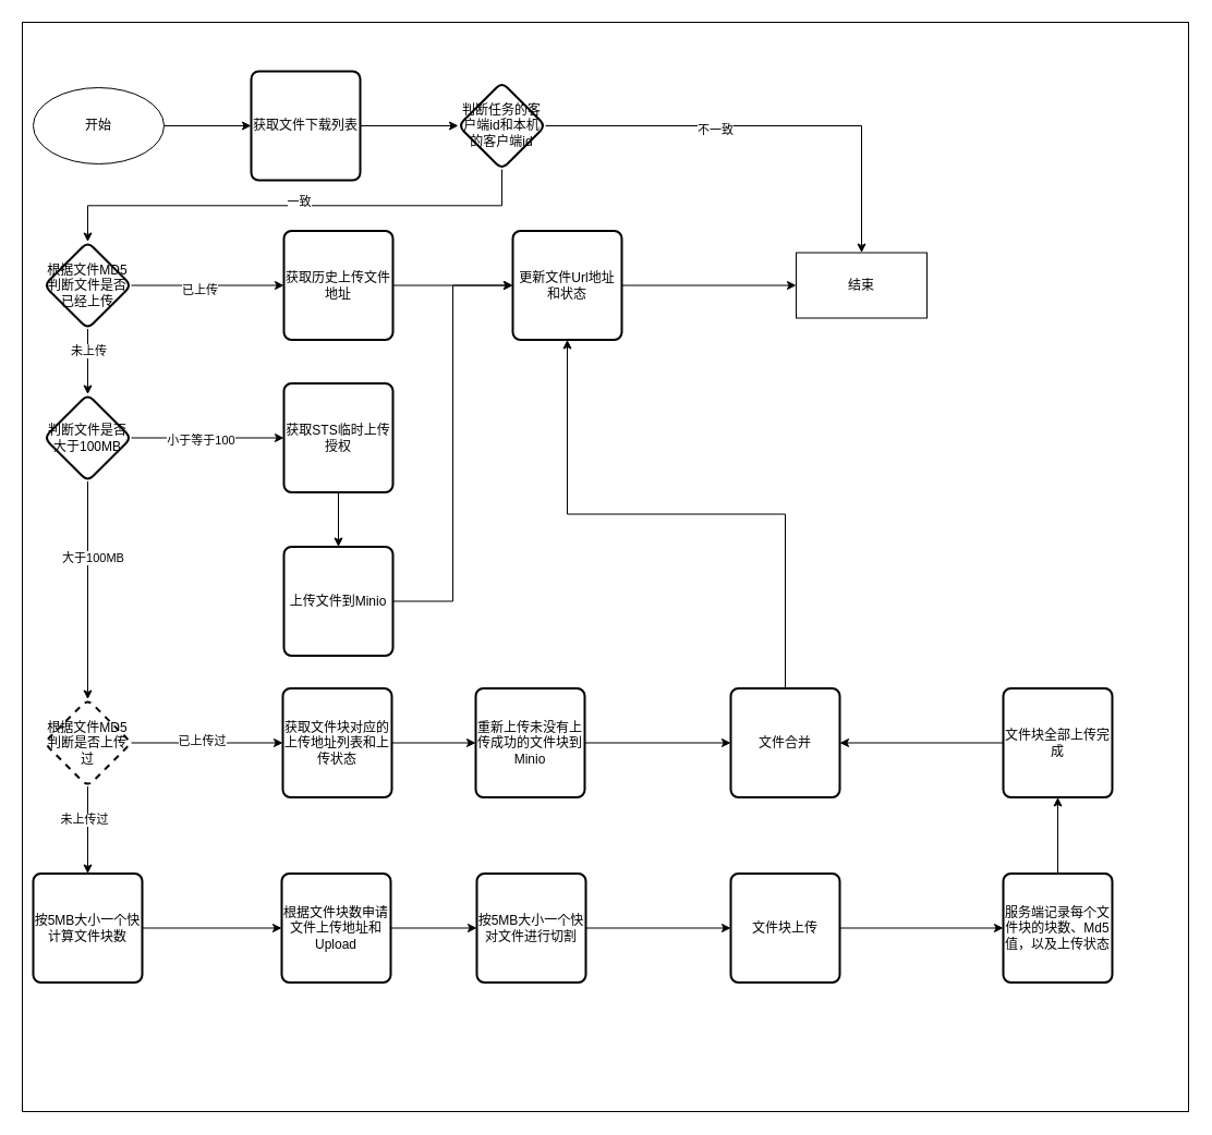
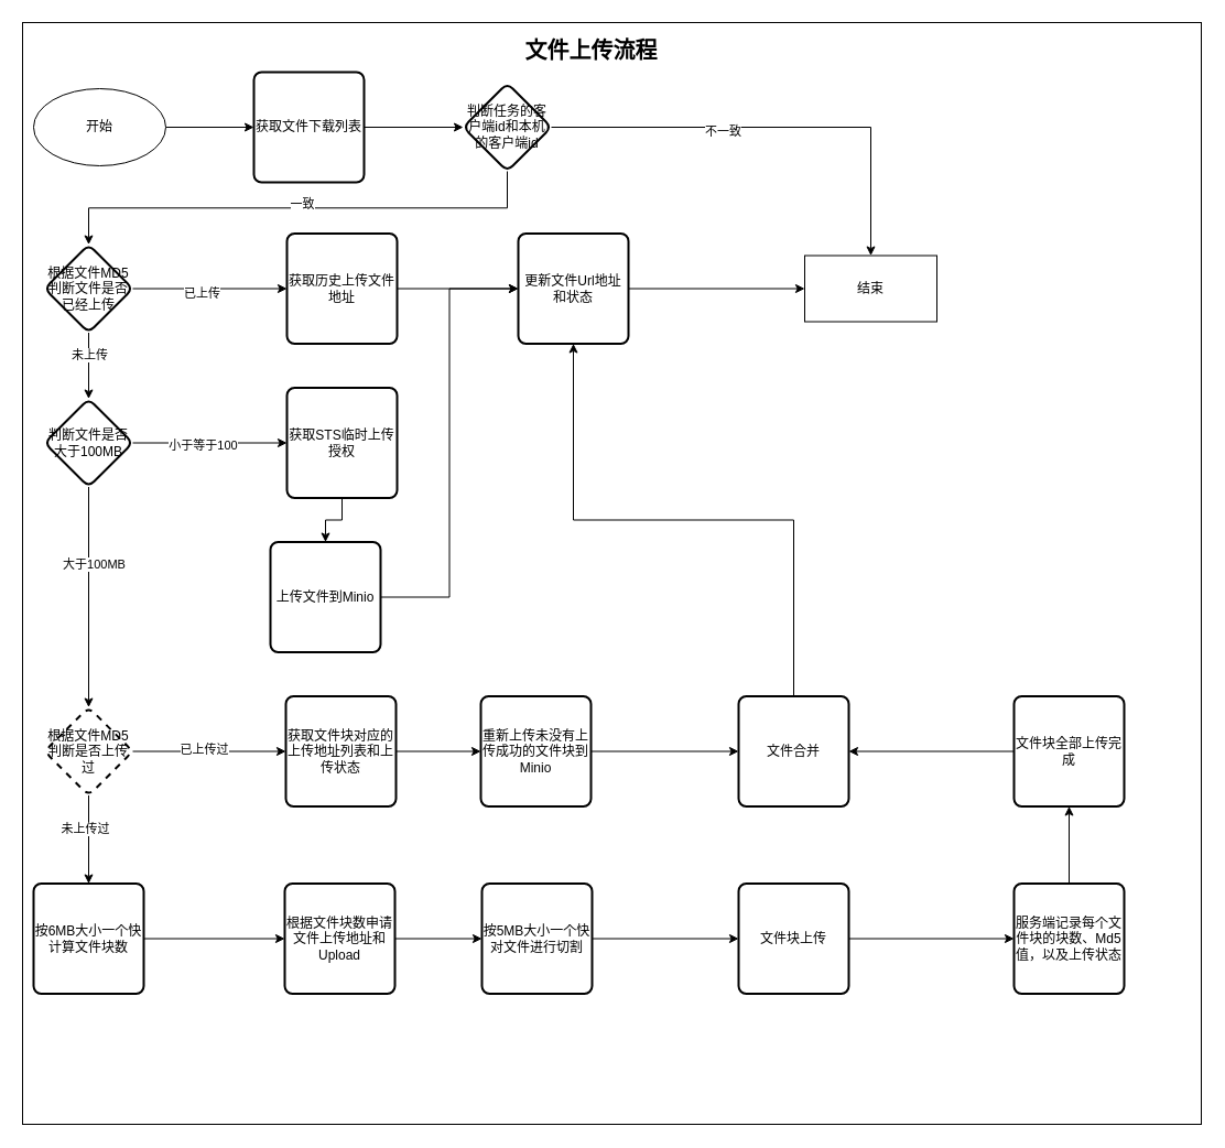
  <mxCell id="0" />
  <mxCell id="1" parent="0" />
  <mxCell id="2" value="" style="whiteSpace=wrap;html=1;" vertex="1" parent="1"><mxGeometry x="20" y="20" width="1070" height="1000" as="geometry" /></mxCell>
  <mxCell id="3" style="edgeStyle=orthogonalEdgeStyle;rounded=0;orthogonalLoop=1;jettySize=auto;html=1;exitX=1;exitY=0.5;exitDx=0;exitDy=0;entryX=0;entryY=0.5;entryDx=0;entryDy=0;" edge="1" parent="1" source="4" target="6"><mxGeometry relative="1" as="geometry" /></mxCell>
  <mxCell id="4" value="开始" style="ellipse;whiteSpace=wrap;html=1;" vertex="1" parent="1"><mxGeometry x="30" y="80" width="120" height="70" as="geometry" /></mxCell>
  <mxCell id="5" value="" style="edgeStyle=orthogonalEdgeStyle;rounded=0;orthogonalLoop=1;jettySize=auto;html=1;" edge="1" parent="1" source="6" target="30"><mxGeometry relative="1" as="geometry" /></mxCell>
  <mxCell id="6" value="获取文件下载列表" style="rounded=1;whiteSpace=wrap;html=1;absoluteArcSize=1;arcSize=14;strokeWidth=2;" vertex="1" parent="1"><mxGeometry x="230" y="65" width="100" height="100" as="geometry" /></mxCell>
  <mxCell id="7" style="edgeStyle=orthogonalEdgeStyle;rounded=0;orthogonalLoop=1;jettySize=auto;html=1;exitX=1;exitY=0.5;exitDx=0;exitDy=0;" edge="1" parent="1" source="11" target="13"><mxGeometry relative="1" as="geometry" /></mxCell>
  <mxCell id="8" value="已上传" style="edgeLabel;html=1;align=center;verticalAlign=middle;resizable=0;points=[];" vertex="1" connectable="0" parent="7"><mxGeometry x="-0.12" y="-4" relative="1" as="geometry"><mxPoint as="offset" /></mxGeometry></mxCell>
  <mxCell id="9" style="edgeStyle=orthogonalEdgeStyle;rounded=0;orthogonalLoop=1;jettySize=auto;html=1;exitX=0.5;exitY=1;exitDx=0;exitDy=0;entryX=0.5;entryY=0;entryDx=0;entryDy=0;" edge="1" parent="1" source="11" target="21"><mxGeometry relative="1" as="geometry"><mxPoint x="80" y="421.5" as="targetPoint" /></mxGeometry></mxCell>
  <mxCell id="10" value="未上传" style="edgeLabel;html=1;align=center;verticalAlign=middle;resizable=0;points=[];" vertex="1" connectable="0" parent="9"><mxGeometry x="-0.343" relative="1" as="geometry"><mxPoint as="offset" /></mxGeometry></mxCell>
  <mxCell id="11" value="根据文件MD5判断文件是否已经上传" style="rhombus;whiteSpace=wrap;html=1;rounded=1;arcSize=14;strokeWidth=2;" vertex="1" parent="1"><mxGeometry x="40" y="221.5" width="80" height="80" as="geometry" /></mxCell>
  <mxCell id="12" value="" style="edgeStyle=orthogonalEdgeStyle;rounded=0;orthogonalLoop=1;jettySize=auto;html=1;" edge="1" parent="1" source="13" target="16"><mxGeometry relative="1" as="geometry" /></mxCell>
  <mxCell id="13" value="获取历史上传文件地址" style="rounded=1;whiteSpace=wrap;html=1;absoluteArcSize=1;arcSize=14;strokeWidth=2;" vertex="1" parent="1"><mxGeometry x="260" y="211.5" width="100" height="100" as="geometry" /></mxCell>
  <mxCell id="14" value="结束" style="rounded=0;whiteSpace=wrap;html=1;" vertex="1" parent="1"><mxGeometry x="730" y="231.5" width="120" height="60" as="geometry" /></mxCell>
  <mxCell id="15" style="edgeStyle=orthogonalEdgeStyle;rounded=0;orthogonalLoop=1;jettySize=auto;html=1;exitX=1;exitY=0.5;exitDx=0;exitDy=0;entryX=0;entryY=0.5;entryDx=0;entryDy=0;" edge="1" parent="1" source="16" target="14"><mxGeometry relative="1" as="geometry" /></mxCell>
  <mxCell id="16" value="更新文件Url地址和状态" style="rounded=1;whiteSpace=wrap;html=1;absoluteArcSize=1;arcSize=14;strokeWidth=2;" vertex="1" parent="1"><mxGeometry x="470" y="211.5" width="100" height="100" as="geometry" /></mxCell>
  <mxCell id="17" style="edgeStyle=orthogonalEdgeStyle;rounded=0;orthogonalLoop=1;jettySize=auto;html=1;exitX=0.5;exitY=1;exitDx=0;exitDy=0;" edge="1" parent="1" source="21" target="37"><mxGeometry relative="1" as="geometry"><mxPoint x="80" y="526.5" as="targetPoint" /></mxGeometry></mxCell>
  <mxCell id="18" value="大于100MB" style="edgeLabel;html=1;align=center;verticalAlign=middle;resizable=0;points=[];" vertex="1" connectable="0" parent="17"><mxGeometry x="-0.3" y="4" relative="1" as="geometry"><mxPoint as="offset" /></mxGeometry></mxCell>
  <mxCell id="19" style="edgeStyle=orthogonalEdgeStyle;rounded=0;orthogonalLoop=1;jettySize=auto;html=1;exitX=1;exitY=0.5;exitDx=0;exitDy=0;entryX=0;entryY=0.5;entryDx=0;entryDy=0;" edge="1" parent="1" source="21" target="23"><mxGeometry relative="1" as="geometry" /></mxCell>
  <mxCell id="20" value="小于等于100" style="edgeLabel;html=1;align=center;verticalAlign=middle;resizable=0;points=[];" vertex="1" connectable="0" parent="19"><mxGeometry x="-0.1" y="-2" relative="1" as="geometry"><mxPoint as="offset" /></mxGeometry></mxCell>
  <mxCell id="21" value="判断文件是否大于100MB" style="rhombus;whiteSpace=wrap;html=1;rounded=1;arcSize=14;strokeWidth=2;" vertex="1" parent="1"><mxGeometry x="40" y="361.5" width="80" height="80" as="geometry" /></mxCell>
  <mxCell id="22" value="" style="edgeStyle=orthogonalEdgeStyle;rounded=0;orthogonalLoop=1;jettySize=auto;html=1;" edge="1" parent="1" source="23" target="25"><mxGeometry relative="1" as="geometry" /></mxCell>
  <mxCell id="23" value="获取STS临时上传授权" style="rounded=1;whiteSpace=wrap;html=1;absoluteArcSize=1;arcSize=14;strokeWidth=2;" vertex="1" parent="1"><mxGeometry x="260" y="351.5" width="100" height="100" as="geometry" /></mxCell>
  <mxCell id="24" style="edgeStyle=orthogonalEdgeStyle;rounded=0;orthogonalLoop=1;jettySize=auto;html=1;exitX=1;exitY=0.5;exitDx=0;exitDy=0;entryX=0;entryY=0.5;entryDx=0;entryDy=0;" edge="1" parent="1" source="25" target="16"><mxGeometry relative="1" as="geometry" /></mxCell>
- <mxCell id="25" value="上传文件到Minio" style="rounded=1;whiteSpace=wrap;html=1;absoluteArcSize=1;arcSize=14;strokeWidth=2;" vertex="1" parent="1"><mxGeometry x="260" y="501.5" width="100" height="100" as="geometry" /></mxCell>
+ <mxCell id="25" value="上传文件到Minio" style="rounded=1;whiteSpace=wrap;html=1;absoluteArcSize=1;arcSize=14;strokeWidth=2;" vertex="1" parent="1"><mxGeometry x="245" y="491.5" width="100" height="100" as="geometry" /></mxCell>
  <mxCell id="26" style="edgeStyle=orthogonalEdgeStyle;rounded=0;orthogonalLoop=1;jettySize=auto;html=1;exitX=0.5;exitY=1;exitDx=0;exitDy=0;" edge="1" parent="1" source="30" target="11"><mxGeometry relative="1" as="geometry" /></mxCell>
  <mxCell id="27" value="一致" style="edgeLabel;html=1;align=center;verticalAlign=middle;resizable=0;points=[];" vertex="1" connectable="0" parent="26"><mxGeometry x="-0.016" y="-4" relative="1" as="geometry"><mxPoint as="offset" /></mxGeometry></mxCell>
  <mxCell id="28" style="edgeStyle=orthogonalEdgeStyle;rounded=0;orthogonalLoop=1;jettySize=auto;html=1;exitX=1;exitY=0.5;exitDx=0;exitDy=0;" edge="1" parent="1" source="30" target="14"><mxGeometry relative="1" as="geometry" /></mxCell>
  <mxCell id="29" value="不一致" style="edgeLabel;html=1;align=center;verticalAlign=middle;resizable=0;points=[];" vertex="1" connectable="0" parent="28"><mxGeometry x="-0.235" y="-3" relative="1" as="geometry"><mxPoint as="offset" /></mxGeometry></mxCell>
  <mxCell id="30" value="判断任务的客户端id和本机的客户端id" style="rhombus;whiteSpace=wrap;html=1;rounded=1;arcSize=14;strokeWidth=2;" vertex="1" parent="1"><mxGeometry x="420" y="75" width="80" height="80" as="geometry" /></mxCell>
  <mxCell id="31" style="edgeStyle=orthogonalEdgeStyle;rounded=0;orthogonalLoop=1;jettySize=auto;html=1;exitX=1;exitY=0.5;exitDx=0;exitDy=0;entryX=0;entryY=0.5;entryDx=0;entryDy=0;" edge="1" parent="1" source="32" target="45"><mxGeometry relative="1" as="geometry" /></mxCell>
- <mxCell id="32" value="按5MB大小一个快计算文件块数" style="rounded=1;whiteSpace=wrap;html=1;absoluteArcSize=1;arcSize=14;strokeWidth=2;" vertex="1" parent="1"><mxGeometry x="30" y="801.5" width="100" height="100" as="geometry" /></mxCell>
+ <mxCell id="32" value="按6MB大小一个快计算文件块数" style="rounded=1;whiteSpace=wrap;html=1;absoluteArcSize=1;arcSize=14;strokeWidth=2;" vertex="1" parent="1"><mxGeometry x="30" y="801.5" width="100" height="100" as="geometry" /></mxCell>
  <mxCell id="33" style="edgeStyle=orthogonalEdgeStyle;rounded=0;orthogonalLoop=1;jettySize=auto;html=1;exitX=1;exitY=0.5;exitDx=0;exitDy=0;entryX=0;entryY=0.5;entryDx=0;entryDy=0;" edge="1" parent="1" source="37" target="39"><mxGeometry relative="1" as="geometry" /></mxCell>
  <mxCell id="34" value="已上传过" style="edgeLabel;html=1;align=center;verticalAlign=middle;resizable=0;points=[];" vertex="1" connectable="0" parent="33"><mxGeometry x="-0.077" y="2" relative="1" as="geometry"><mxPoint as="offset" /></mxGeometry></mxCell>
  <mxCell id="35" style="edgeStyle=orthogonalEdgeStyle;rounded=0;orthogonalLoop=1;jettySize=auto;html=1;exitX=0.5;exitY=1;exitDx=0;exitDy=0;entryX=0.5;entryY=0;entryDx=0;entryDy=0;" edge="1" parent="1" source="37" target="32"><mxGeometry relative="1" as="geometry" /></mxCell>
  <mxCell id="36" value="未上传过" style="edgeLabel;html=1;align=center;verticalAlign=middle;resizable=0;points=[];" vertex="1" connectable="0" parent="35"><mxGeometry x="-0.25" y="-4" relative="1" as="geometry"><mxPoint as="offset" /></mxGeometry></mxCell>
  <mxCell id="37" value="根据文件MD5判断是否上传过" style="rhombus;whiteSpace=wrap;html=1;rounded=1;arcSize=14;strokeWidth=2;dashed=1;" vertex="1" parent="1"><mxGeometry x="40" y="641.5" width="80" height="80" as="geometry" /></mxCell>
  <mxCell id="38" style="edgeStyle=orthogonalEdgeStyle;rounded=0;orthogonalLoop=1;jettySize=auto;html=1;exitX=1;exitY=0.5;exitDx=0;exitDy=0;" edge="1" parent="1" source="39" target="41"><mxGeometry relative="1" as="geometry" /></mxCell>
  <mxCell id="39" value="获取文件块对应的上传地址列表和上传状态" style="rounded=1;whiteSpace=wrap;html=1;absoluteArcSize=1;arcSize=14;strokeWidth=2;" vertex="1" parent="1"><mxGeometry x="259" y="631.5" width="100" height="100" as="geometry" /></mxCell>
  <mxCell id="40" style="edgeStyle=orthogonalEdgeStyle;rounded=0;orthogonalLoop=1;jettySize=auto;html=1;" edge="1" parent="1" source="41" target="43"><mxGeometry relative="1" as="geometry" /></mxCell>
  <mxCell id="41" value="重新上传未没有上传成功的文件块到Minio" style="rounded=1;whiteSpace=wrap;html=1;absoluteArcSize=1;arcSize=14;strokeWidth=2;" vertex="1" parent="1"><mxGeometry x="436" y="631.5" width="100" height="100" as="geometry" /></mxCell>
  <mxCell id="42" style="edgeStyle=orthogonalEdgeStyle;rounded=0;orthogonalLoop=1;jettySize=auto;html=1;exitX=0.5;exitY=0;exitDx=0;exitDy=0;entryX=0.5;entryY=1;entryDx=0;entryDy=0;" edge="1" parent="1" source="43" target="16"><mxGeometry relative="1" as="geometry" /></mxCell>
  <mxCell id="43" value="文件合并" style="rounded=1;whiteSpace=wrap;html=1;absoluteArcSize=1;arcSize=14;strokeWidth=2;" vertex="1" parent="1"><mxGeometry x="670" y="631.5" width="100" height="100" as="geometry" /></mxCell>
  <mxCell id="44" style="edgeStyle=orthogonalEdgeStyle;rounded=0;orthogonalLoop=1;jettySize=auto;html=1;exitX=1;exitY=0.5;exitDx=0;exitDy=0;" edge="1" parent="1" source="45" target="47"><mxGeometry relative="1" as="geometry" /></mxCell>
  <mxCell id="45" value="根据文件块数申请文件上传地址和Upload" style="rounded=1;whiteSpace=wrap;html=1;absoluteArcSize=1;arcSize=14;strokeWidth=2;" vertex="1" parent="1"><mxGeometry x="258" y="801.5" width="100" height="100" as="geometry" /></mxCell>
  <mxCell id="46" style="edgeStyle=orthogonalEdgeStyle;rounded=0;orthogonalLoop=1;jettySize=auto;html=1;exitX=1;exitY=0.5;exitDx=0;exitDy=0;" edge="1" parent="1" source="47" target="49"><mxGeometry relative="1" as="geometry" /></mxCell>
  <mxCell id="47" value="按5MB大小一个快对文件进行切割" style="rounded=1;whiteSpace=wrap;html=1;absoluteArcSize=1;arcSize=14;strokeWidth=2;" vertex="1" parent="1"><mxGeometry x="437" y="801.5" width="100" height="100" as="geometry" /></mxCell>
  <mxCell id="48" style="edgeStyle=orthogonalEdgeStyle;rounded=0;orthogonalLoop=1;jettySize=auto;html=1;exitX=1;exitY=0.5;exitDx=0;exitDy=0;" edge="1" parent="1" source="49" target="51"><mxGeometry relative="1" as="geometry" /></mxCell>
  <mxCell id="49" value="文件块上传" style="rounded=1;whiteSpace=wrap;html=1;absoluteArcSize=1;arcSize=14;strokeWidth=2;" vertex="1" parent="1"><mxGeometry x="670" y="801.5" width="100" height="100" as="geometry" /></mxCell>
  <mxCell id="50" style="edgeStyle=orthogonalEdgeStyle;rounded=0;orthogonalLoop=1;jettySize=auto;html=1;" edge="1" parent="1" source="51" target="53"><mxGeometry relative="1" as="geometry" /></mxCell>
  <mxCell id="51" value="服务端记录每个文件块的块数、Md5值，以及上传状态" style="rounded=1;whiteSpace=wrap;html=1;absoluteArcSize=1;arcSize=14;strokeWidth=2;" vertex="1" parent="1"><mxGeometry x="920" y="801.5" width="100" height="100" as="geometry" /></mxCell>
  <mxCell id="52" style="edgeStyle=orthogonalEdgeStyle;rounded=0;orthogonalLoop=1;jettySize=auto;html=1;exitX=0;exitY=0.5;exitDx=0;exitDy=0;" edge="1" parent="1" source="53" target="43"><mxGeometry relative="1" as="geometry" /></mxCell>
  <mxCell id="53" value="文件块全部上传完成" style="rounded=1;whiteSpace=wrap;html=1;absoluteArcSize=1;arcSize=14;strokeWidth=2;" vertex="1" parent="1"><mxGeometry x="920" y="631.5" width="100" height="100" as="geometry" /></mxCell>
+ <mxCell id="54" value="文件上传流程" style="text;html=1;strokeColor=none;fillColor=none;align=center;verticalAlign=middle;whiteSpace=wrap;rounded=0;fontSize=20;fontStyle=1" vertex="1" parent="1"><mxGeometry x="420" y="30" width="233" height="30" as="geometry" /></mxCell>
